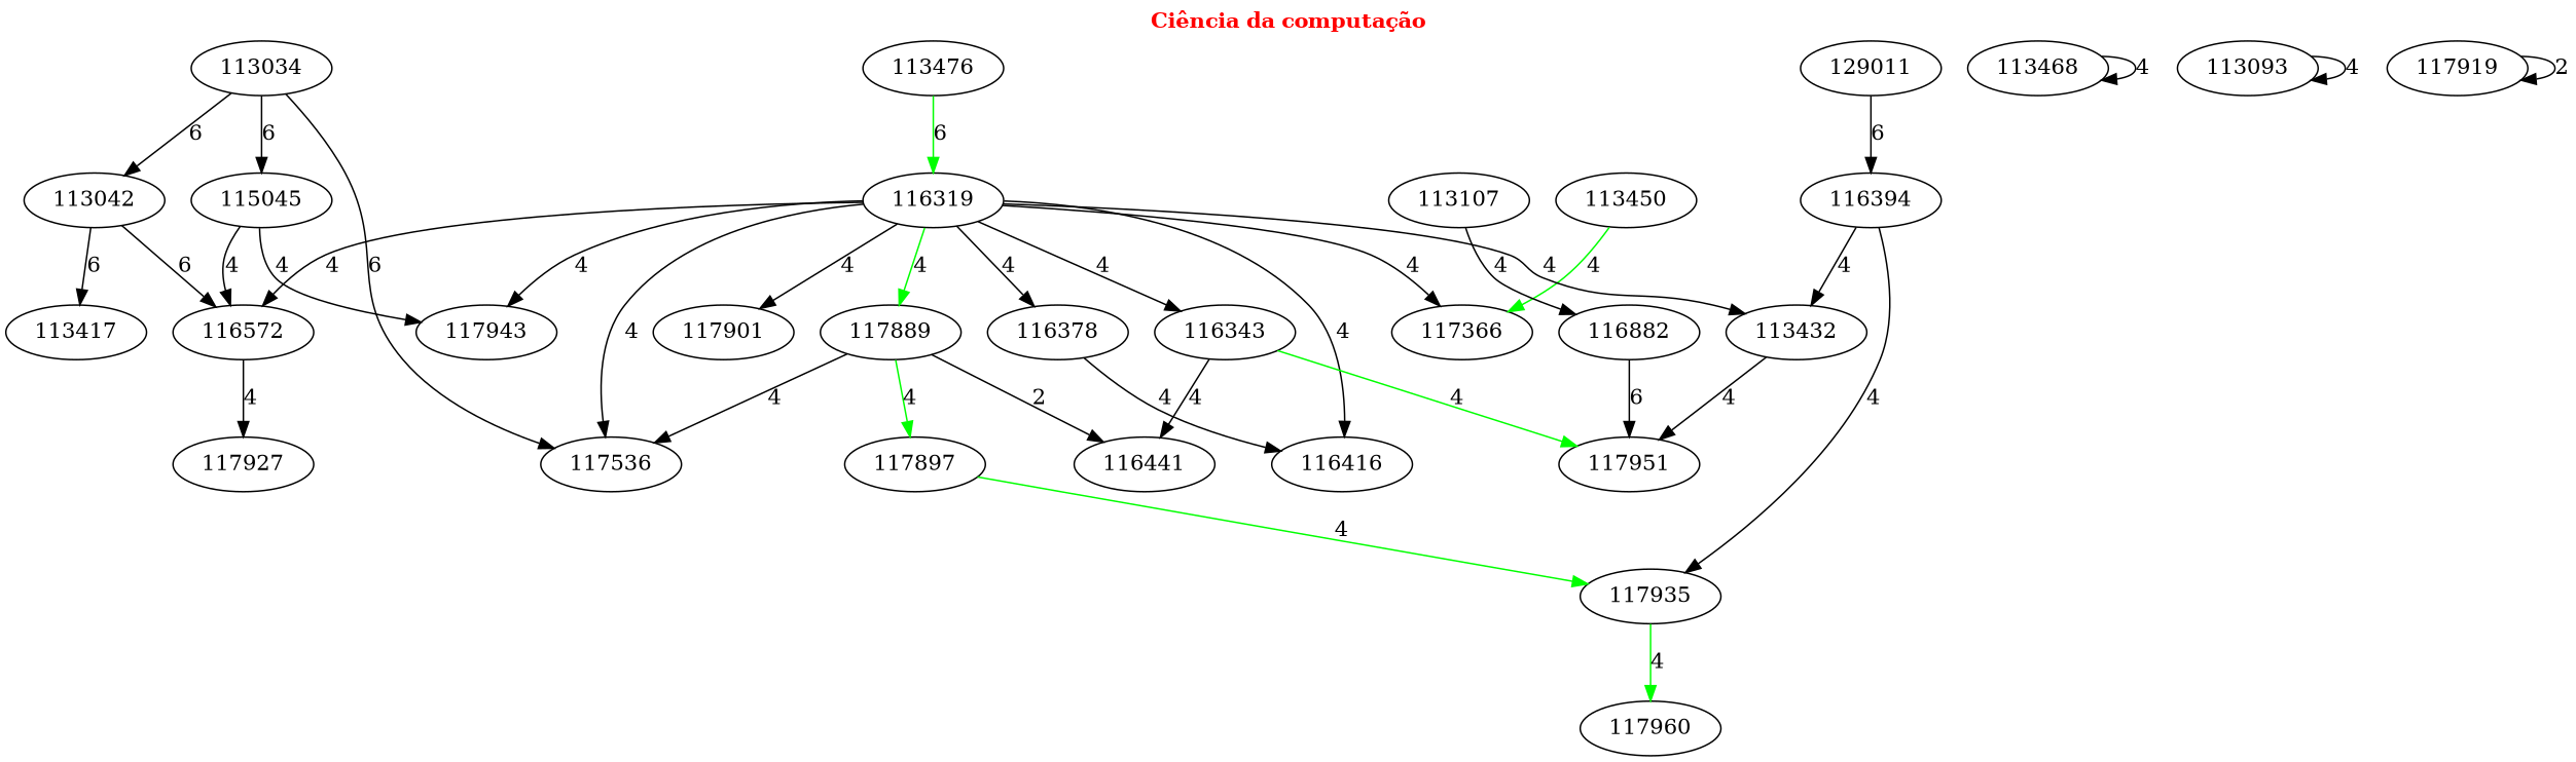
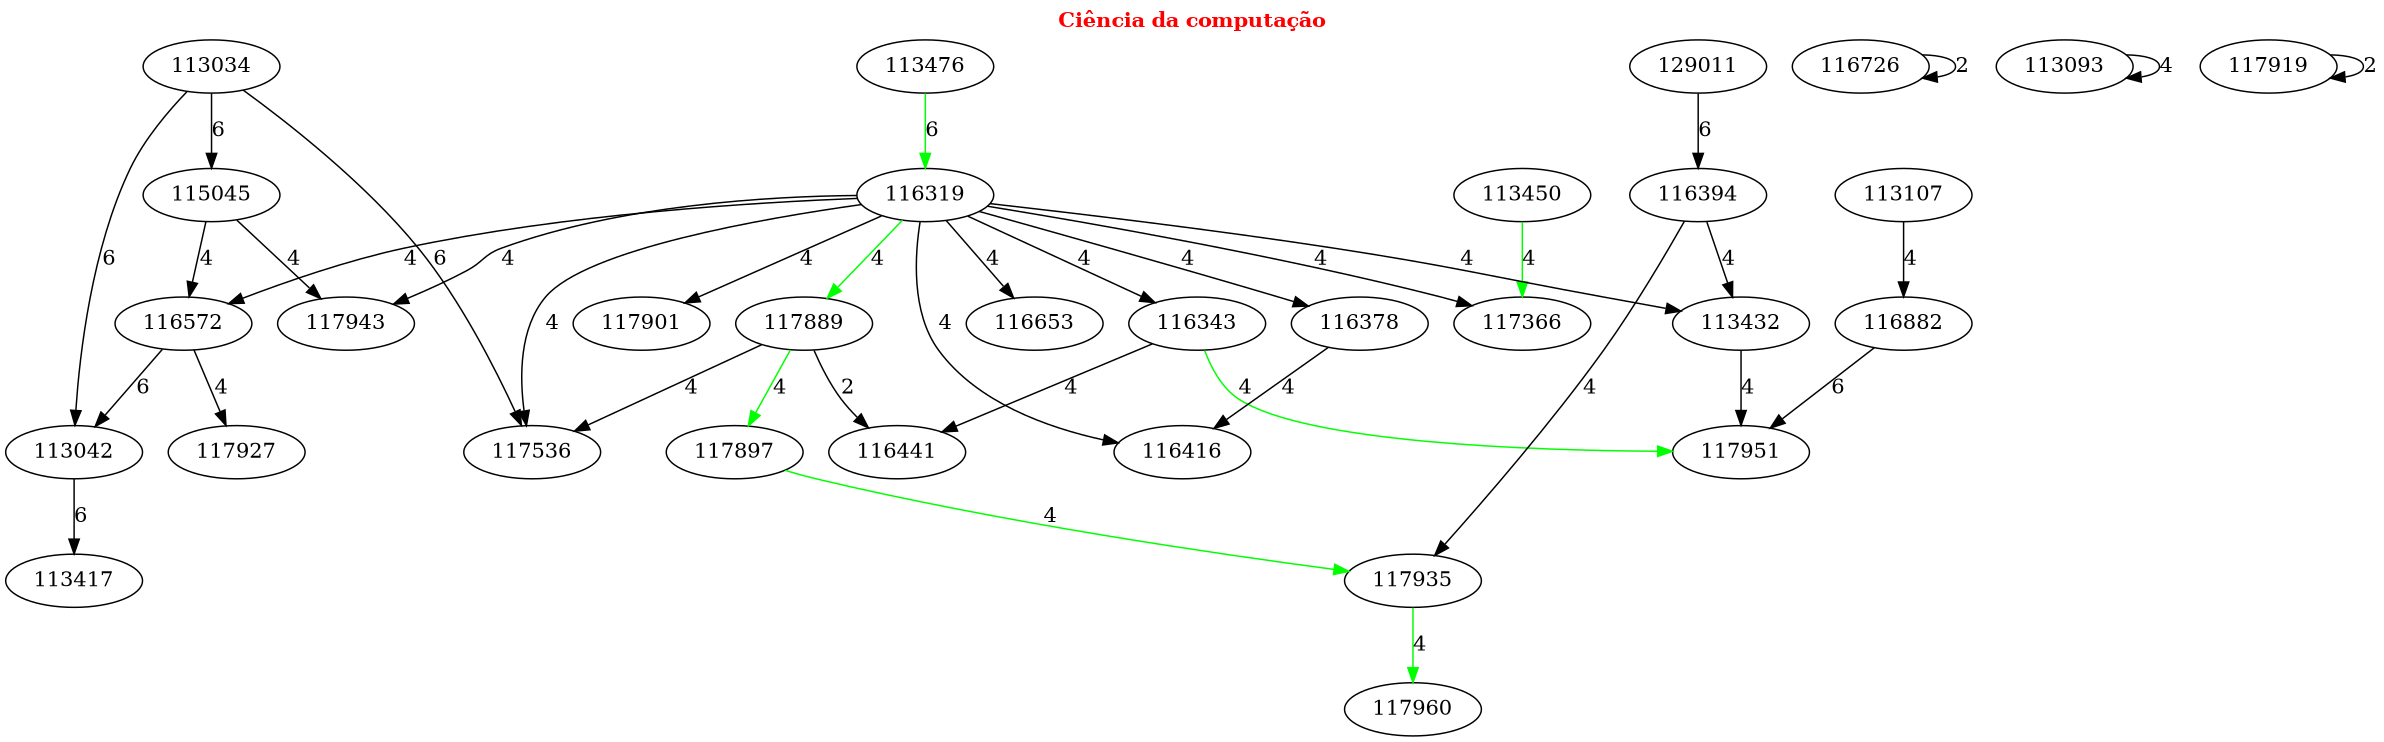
  digraph {
    label=<<font color='red'><b>Ciência da computação</b></font>>
    labelloc=t
    113034
    113042
    115045
    117536
    116572
    113417
    117943
    117927
    113450
    117366
    113476
    116319
    117889
    117901
    116343
    116378
+   116653
    n18 [label=113432]
    116416
    117897
    116441
    117951
    129011
    116394
    117935
    117960
    113107
    116882
-   113468
+   116726
    113093
    117919
    113034 -> 113042 [label=6]
    113034 -> 115045 [label=6]
    113034 -> 117536 [label=6]
-   113042 -> 116572 [label=6]
+   116572 -> 113042 [label=6]
    113042 -> 113417 [label=6]
    115045 -> 116572 [label=4]
    115045 -> 117943 [label=4]
    116572 -> 117927 [label=4]
    113450 -> 117366 [color=green label=4]
    113476 -> 116319 [color=green label=6]
    116319 -> 117536 [label=4]
    116319 -> 116572 [label=4]
    116319 -> 117943 [label=4]
    116319 -> 117366 [label=4]
    116319 -> 117889 [color=green label=4]
    116319 -> 117901 [label=4]
    116319 -> 116343 [label=4]
    116319 -> 116378 [label=4]
+   116319 -> 116653 [label=4]
    116319 -> n18 [label=4]
    116319 -> 116416 [label=4]
    117889 -> 117536 [label=4]
    117889 -> 117897 [color=green label=4]
    117889 -> 116441 [label=2]
    116343 -> 116441 [label=4]
    116343 -> 117951 [color=green label=4]
    116378 -> 116416 [label=4]
    n18 -> 117951 [label=4]
    117897 -> 117935 [color=green label=4]
    129011 -> 116394 [label=6]
    116394 -> n18 [label=4]
    116394 -> 117935 [label=4]
    117935 -> 117960 [color=green label=4]
    113107 -> 116882 [label=4]
    116882 -> 117951 [label=6]
-   113468 -> 113468 [label=4]
+   116726 -> 116726 [label=2]
    113093 -> 113093 [label=4]
    117919 -> 117919 [label=2]
  }
